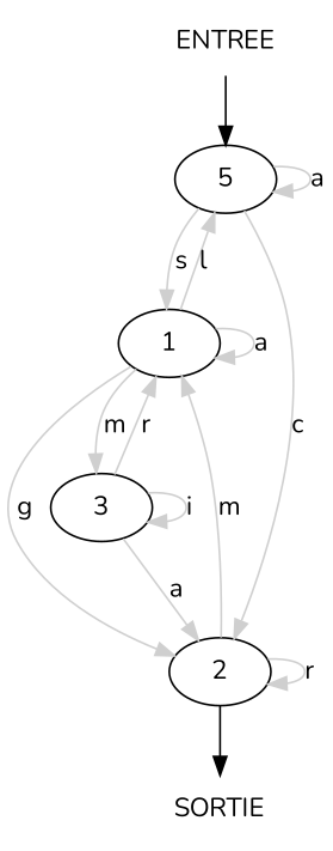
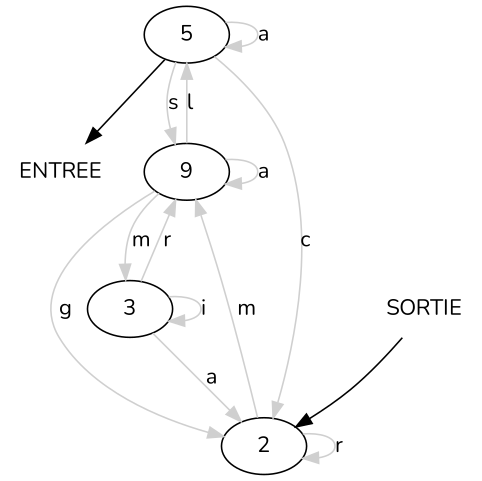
  digraph {
    fontname=Nunito
    node [fontname=Nunito]
    edge [fontname=Nunito color=grey81]
    n1 [label=ENTREE shape=none]
    n2 [label=5]
-   n3 [label=1]
+   n3 [label=9]
    n4 [label=2]
    n5 [label=SORTIE shape=none]
    n6 [label=3]
-   n1 -> n2 [color=""]
+   n2 -> n1 [color=""]
    n2 -> n2 [label=a]
    n2 -> n3 [label=s]
    n2 -> n4 [label=c]
    n3 -> n2 [label=l]
    n3 -> n3 [label=a]
    n3 -> n4 [label=g]
    n3 -> n6 [label=m]
    n4 -> n3 [label=m]
    n4 -> n4 [label=r]
-   n4 -> n5 [color=""]
+   n5 -> n4 [color=""]
    n6 -> n3 [label=r]
    n6 -> n4 [label=a]
    n6 -> n6 [label=i]
  }
